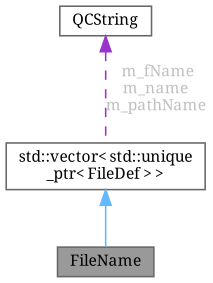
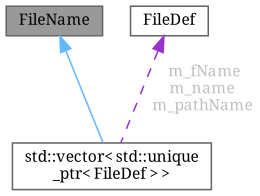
  digraph {
    fontname="Noto Serif"
    node [color=gray40 fillcolor=white fontname="Noto Serif" fontsize=10 shape=box style=filled]
    edge [dir=back fontname="Noto Serif" fontsize=10 labelfontname=Helvetica labelfontsize=10]
    n1 [fillcolor=grey60 fontcolor=black height=0.2 label=FileName width=0.4]
    n2 [height=0.2 label="std::vector\< std::unique\l_ptr\< FileDef \> \>" width=0.4]
-   n3 [height=0.2 label=QCString width=0.4]
-   n2 -> n1 [color=steelblue1 style=solid]
+   n3 [height=0.2 label=FileDef width=0.4]
+   n1 -> n2 [color=steelblue1 style=solid]
    n3 -> n2 [color=darkorchid3 fontcolor=grey label=" m_fName\nm_name\nm_pathName" style=dashed]
  }
